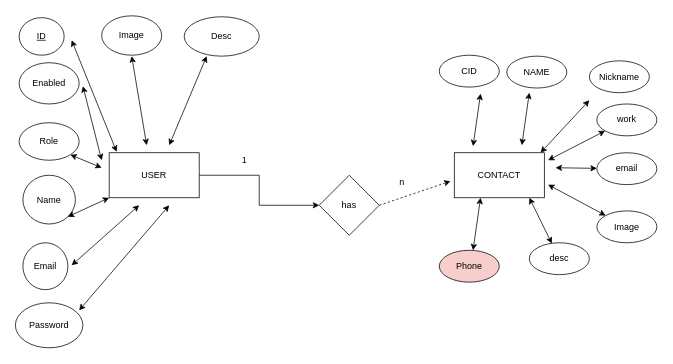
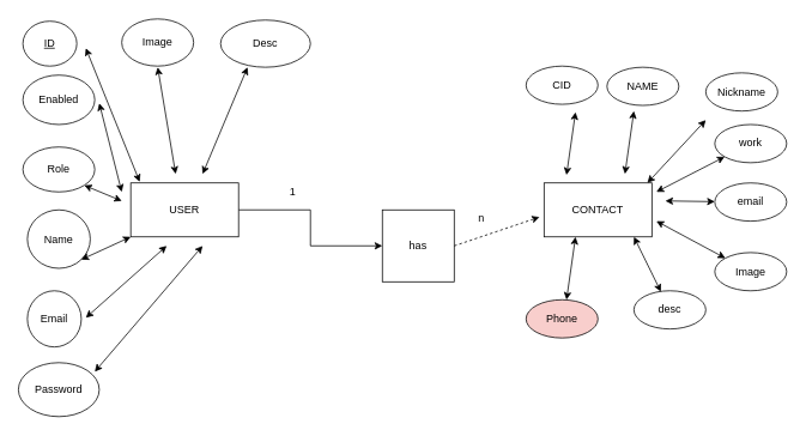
  <mxCell id="0" />
  <mxCell id="1" parent="0" />
  <mxCell id="2" value="CONTACT" style="rounded=0;whiteSpace=wrap;html=1;" vertex="1" parent="1"><mxGeometry x="605" y="203" width="120" height="60" as="geometry" /></mxCell>
  <mxCell id="3" style="edgeStyle=orthogonalEdgeStyle;rounded=0;orthogonalLoop=1;jettySize=auto;html=1;exitX=1;exitY=0.5;exitDx=0;exitDy=0;" edge="1" parent="1" source="4" target="37"><mxGeometry relative="1" as="geometry" /></mxCell>
  <mxCell id="4" value="USER" style="rounded=0;whiteSpace=wrap;html=1;" vertex="1" parent="1"><mxGeometry x="145" y="203" width="120" height="60" as="geometry" /></mxCell>
  <mxCell id="5" value="&lt;u&gt;ID&lt;/u&gt;" style="ellipse;whiteSpace=wrap;html=1;" vertex="1" parent="1"><mxGeometry x="25" width="60" height="50" as="geometry" y="23" /></mxCell>
  <mxCell id="6" value="Name" style="ellipse;whiteSpace=wrap;html=1;" vertex="1" parent="1"><mxGeometry x="30" y="233" width="70" height="65" as="geometry" /></mxCell>
  <mxCell id="7" value="Email" style="ellipse;whiteSpace=wrap;html=1;" vertex="1" parent="1"><mxGeometry x="30" y="323" width="60" height="62.5" as="geometry" /></mxCell>
  <mxCell id="8" value="Role" style="ellipse;whiteSpace=wrap;html=1;" vertex="1" parent="1"><mxGeometry x="25" y="163" width="80" height="50" as="geometry" /></mxCell>
  <mxCell id="9" value="Password" style="ellipse;whiteSpace=wrap;html=1;" vertex="1" parent="1"><mxGeometry x="20" y="403" width="90" height="60" as="geometry" /></mxCell>
  <mxCell id="10" value="Desc" style="ellipse;whiteSpace=wrap;html=1;" vertex="1" parent="1"><mxGeometry x="245" y="21.75" width="100" height="52.5" as="geometry" /></mxCell>
  <mxCell id="11" value="Image" style="ellipse;whiteSpace=wrap;html=1;" vertex="1" parent="1"><mxGeometry x="135" y="20.5" width="80" height="52.5" as="geometry" /></mxCell>
  <mxCell id="12" value="Phone" style="ellipse;whiteSpace=wrap;html=1;fillColor=#f8cecc;" vertex="1" parent="1"><mxGeometry x="585" y="333" width="80" height="42.5" as="geometry" /></mxCell>
  <mxCell id="13" value="Enabled" style="ellipse;whiteSpace=wrap;html=1;" vertex="1" parent="1"><mxGeometry x="25" y="83" width="80" height="55" as="geometry" /></mxCell>
  <mxCell id="14" value="" style="endArrow=classic;startArrow=classic;html=1;" edge="1" parent="1"><mxGeometry width="50" height="50" relative="1" as="geometry"><mxPoint x="225" y="193" as="sourcePoint" /><mxPoint x="275" y="74.25" as="targetPoint" /></mxGeometry></mxCell>
  <mxCell id="15" value="" style="endArrow=classic;startArrow=classic;html=1;" edge="1" parent="1"><mxGeometry width="50" height="50" relative="1" as="geometry"><mxPoint x="135" y="213" as="sourcePoint" /><mxPoint x="110" y="114.25" as="targetPoint" /></mxGeometry></mxCell>
  <mxCell id="16" value="" style="endArrow=classic;startArrow=classic;html=1;entryX=1;entryY=1;entryDx=0;entryDy=0;" edge="1" parent="1" target="8"><mxGeometry width="50" height="50" relative="1" as="geometry"><mxPoint x="135" y="223" as="sourcePoint" /><mxPoint x="110" y="144.25" as="targetPoint" /></mxGeometry></mxCell>
  <mxCell id="17" value="" style="endArrow=classic;startArrow=classic;html=1;" edge="1" parent="1"><mxGeometry width="50" height="50" relative="1" as="geometry"><mxPoint x="195" y="193" as="sourcePoint" /><mxPoint x="175" y="74.25" as="targetPoint" /></mxGeometry></mxCell>
  <mxCell id="18" value="" style="endArrow=classic;startArrow=classic;html=1;entryX=0;entryY=1;entryDx=0;entryDy=0;exitX=1;exitY=1;exitDx=0;exitDy=0;" edge="1" parent="1" source="6" target="4"><mxGeometry width="50" height="50" relative="1" as="geometry"><mxPoint x="135" y="301.75" as="sourcePoint" /><mxPoint x="115" y="183" as="targetPoint" /></mxGeometry></mxCell>
  <mxCell id="19" value="" style="endArrow=classic;startArrow=classic;html=1;" edge="1" parent="1"><mxGeometry width="50" height="50" relative="1" as="geometry"><mxPoint x="155" y="201.75" as="sourcePoint" /><mxPoint x="95" y="53" as="targetPoint" /></mxGeometry></mxCell>
  <mxCell id="20" value="" style="endArrow=classic;startArrow=classic;html=1;" edge="1" parent="1"><mxGeometry width="50" height="50" relative="1" as="geometry"><mxPoint x="95" y="353" as="sourcePoint" /><mxPoint x="185" y="273" as="targetPoint" /></mxGeometry></mxCell>
  <mxCell id="21" value="" style="endArrow=classic;startArrow=classic;html=1;exitX=0.944;exitY=0.167;exitDx=0;exitDy=0;exitPerimeter=0;" edge="1" parent="1" source="9"><mxGeometry width="50" height="50" relative="1" as="geometry"><mxPoint x="145" y="371.75" as="sourcePoint" /><mxPoint x="225" y="273" as="targetPoint" /></mxGeometry></mxCell>
  <mxCell id="22" value="desc" style="ellipse;whiteSpace=wrap;html=1;" vertex="1" parent="1"><mxGeometry x="705" y="323" width="80" height="42.5" as="geometry" /></mxCell>
  <mxCell id="23" value="Image" style="ellipse;whiteSpace=wrap;html=1;" vertex="1" parent="1"><mxGeometry x="795" y="280.5" width="80" height="42.5" as="geometry" /></mxCell>
  <mxCell id="24" value="CID" style="ellipse;whiteSpace=wrap;html=1;" vertex="1" parent="1"><mxGeometry x="585" y="73" width="80" height="42.5" as="geometry" /></mxCell>
  <mxCell id="25" value="NAME" style="ellipse;whiteSpace=wrap;html=1;" vertex="1" parent="1"><mxGeometry x="675" y="74.25" width="80" height="42.5" as="geometry" /></mxCell>
  <mxCell id="26" value="Nickname" style="ellipse;whiteSpace=wrap;html=1;" vertex="1" parent="1"><mxGeometry x="785" y="80.5" width="80" height="42.5" as="geometry" /></mxCell>
  <mxCell id="27" value="work" style="ellipse;whiteSpace=wrap;html=1;" vertex="1" parent="1"><mxGeometry x="795" y="138" width="80" height="42.5" as="geometry" /></mxCell>
  <mxCell id="28" value="email" style="ellipse;whiteSpace=wrap;html=1;" vertex="1" parent="1"><mxGeometry x="795" y="203" width="80" height="42.5" as="geometry" /></mxCell>
  <mxCell id="29" value="" style="endArrow=classic;startArrow=classic;html=1;" edge="1" parent="1"><mxGeometry width="50" height="50" relative="1" as="geometry"><mxPoint x="720" y="203" as="sourcePoint" /><mxPoint x="785" y="133" as="targetPoint" /></mxGeometry></mxCell>
  <mxCell id="30" value="" style="endArrow=classic;startArrow=classic;html=1;" edge="1" parent="1" target="27"><mxGeometry width="50" height="50" relative="1" as="geometry"><mxPoint x="730" y="213" as="sourcePoint" /><mxPoint x="795" y="143" as="targetPoint" /></mxGeometry></mxCell>
  <mxCell id="31" value="" style="endArrow=classic;startArrow=classic;html=1;" edge="1" parent="1" target="28"><mxGeometry width="50" height="50" relative="1" as="geometry"><mxPoint x="740" y="223" as="sourcePoint" /><mxPoint x="816.002" y="183.887" as="targetPoint" /></mxGeometry></mxCell>
  <mxCell id="32" value="" style="endArrow=classic;startArrow=classic;html=1;" edge="1" parent="1" target="23"><mxGeometry width="50" height="50" relative="1" as="geometry"><mxPoint x="729.99" y="245.5" as="sourcePoint" /><mxPoint x="784.998" y="246.329" as="targetPoint" /></mxGeometry></mxCell>
  <mxCell id="33" value="" style="endArrow=classic;startArrow=classic;html=1;" edge="1" parent="1"><mxGeometry width="50" height="50" relative="1" as="geometry"><mxPoint x="705" y="123" as="sourcePoint" /><mxPoint x="695" y="193" as="targetPoint" /></mxGeometry></mxCell>
  <mxCell id="34" value="" style="endArrow=classic;startArrow=classic;html=1;" edge="1" parent="1"><mxGeometry width="50" height="50" relative="1" as="geometry"><mxPoint x="640" y="124.25" as="sourcePoint" /><mxPoint x="630" y="194.25" as="targetPoint" /></mxGeometry></mxCell>
  <mxCell id="35" value="" style="endArrow=classic;startArrow=classic;html=1;" edge="1" parent="1"><mxGeometry width="50" height="50" relative="1" as="geometry"><mxPoint x="640" y="263" as="sourcePoint" /><mxPoint x="630" y="333" as="targetPoint" /></mxGeometry></mxCell>
  <mxCell id="36" value="" style="endArrow=classic;startArrow=classic;html=1;entryX=0.375;entryY=0.024;entryDx=0;entryDy=0;entryPerimeter=0;" edge="1" parent="1" target="22"><mxGeometry width="50" height="50" relative="1" as="geometry"><mxPoint x="705" y="263" as="sourcePoint" /><mxPoint x="695" y="333" as="targetPoint" /></mxGeometry></mxCell>
- <mxCell id="37" value="has" style="rhombus;whiteSpace=wrap;html=1;" vertex="1" parent="1"><mxGeometry x="425" y="233" width="80" height="80" as="geometry" /></mxCell>
+ <mxCell id="37" value="has" style="whiteSpace=wrap;html=1;rounded=0;" vertex="1" parent="1"><mxGeometry x="425" y="233" width="80" height="80" as="geometry" /></mxCell>
  <mxCell id="38" value="1" style="text;html=1;align=center;verticalAlign=middle;resizable=0;points=[];autosize=1;" vertex="1" parent="1"><mxGeometry x="315" y="203" width="20" height="20" as="geometry" /></mxCell>
  <mxCell id="39" value="" style="endArrow=classic;html=1;entryX=-0.042;entryY=0.633;entryDx=0;entryDy=0;entryPerimeter=0;exitX=1;exitY=0.5;exitDx=0;exitDy=0;dashed=1;" edge="1" parent="1" source="37" target="2"><mxGeometry width="50" height="50" relative="1" as="geometry"><mxPoint x="495" y="273" as="sourcePoint" /><mxPoint x="545" y="223" as="targetPoint" /></mxGeometry></mxCell>
  <mxCell id="40" value="n" style="text;html=1;align=center;verticalAlign=middle;resizable=0;points=[];autosize=1;" vertex="1" parent="1"><mxGeometry x="525" y="233" width="20" height="20" as="geometry" /></mxCell>
